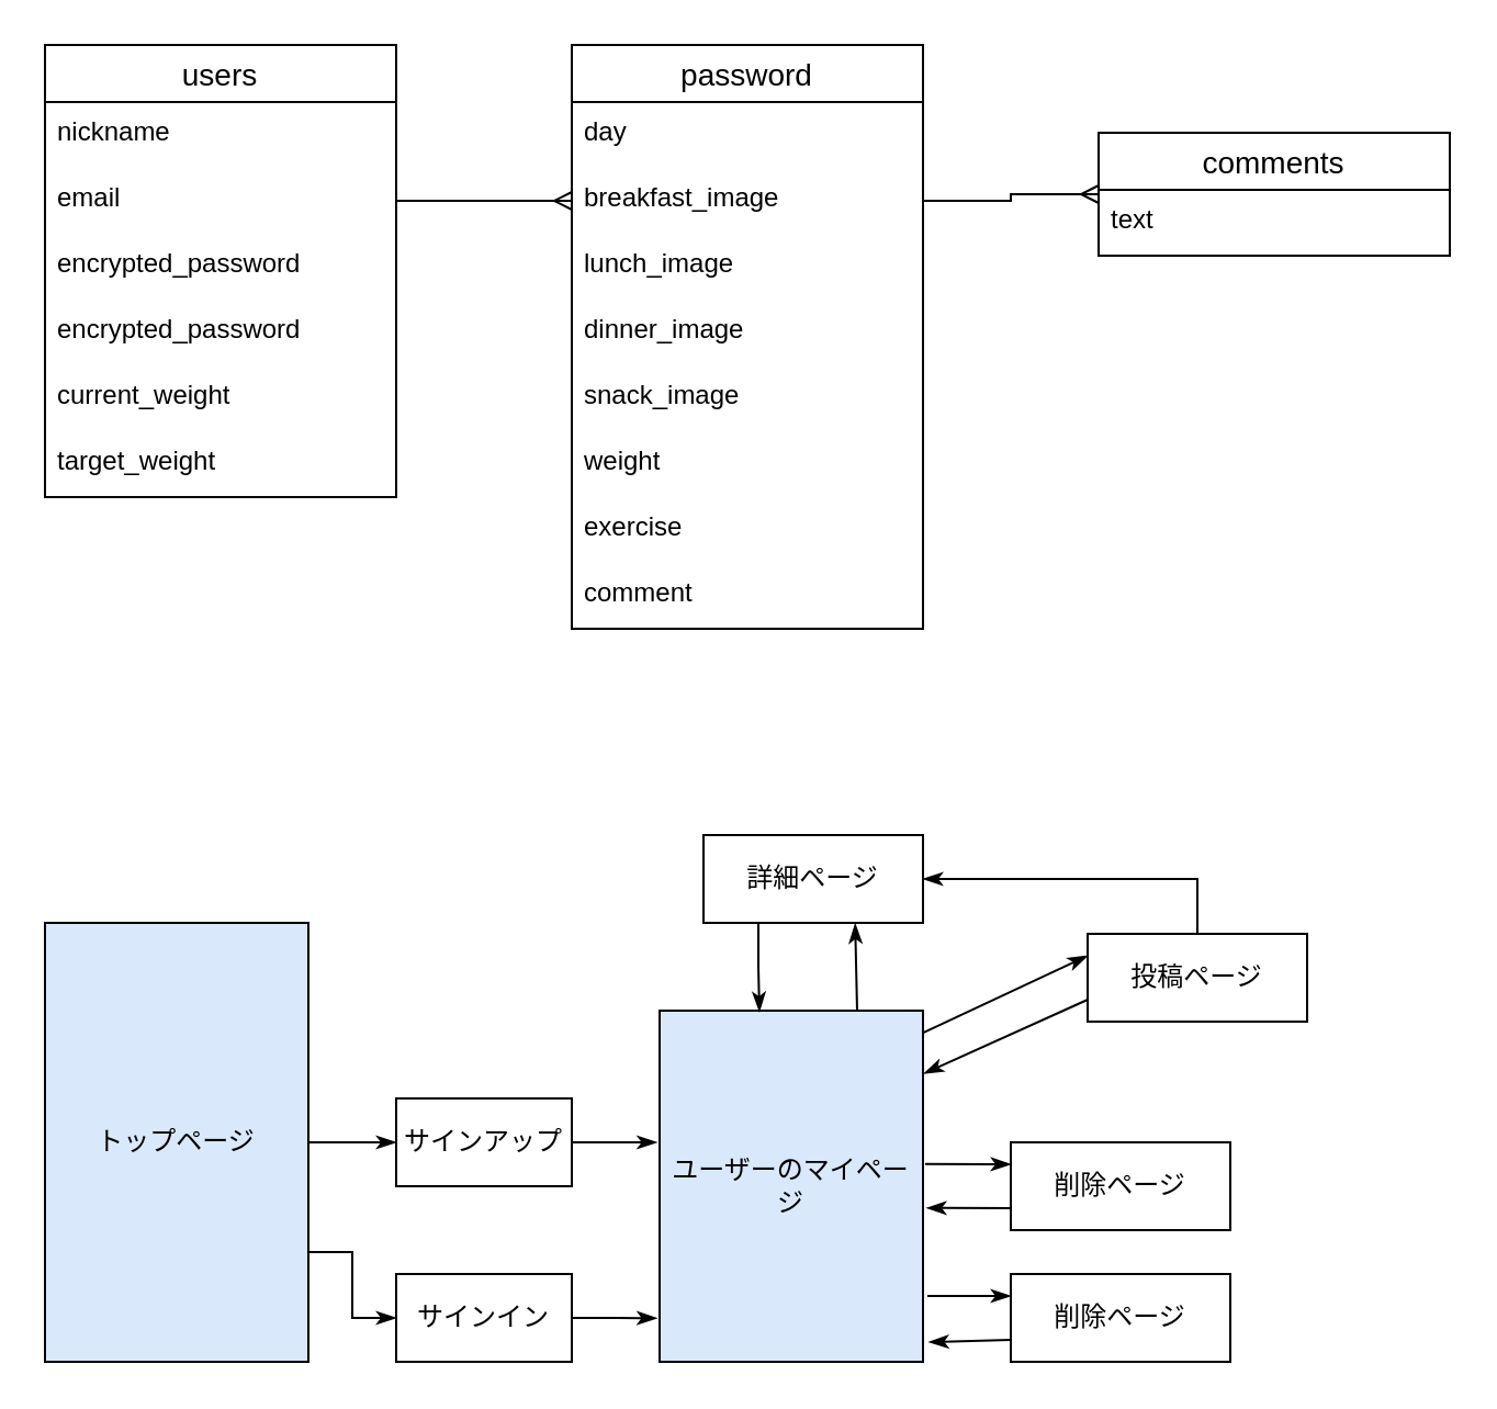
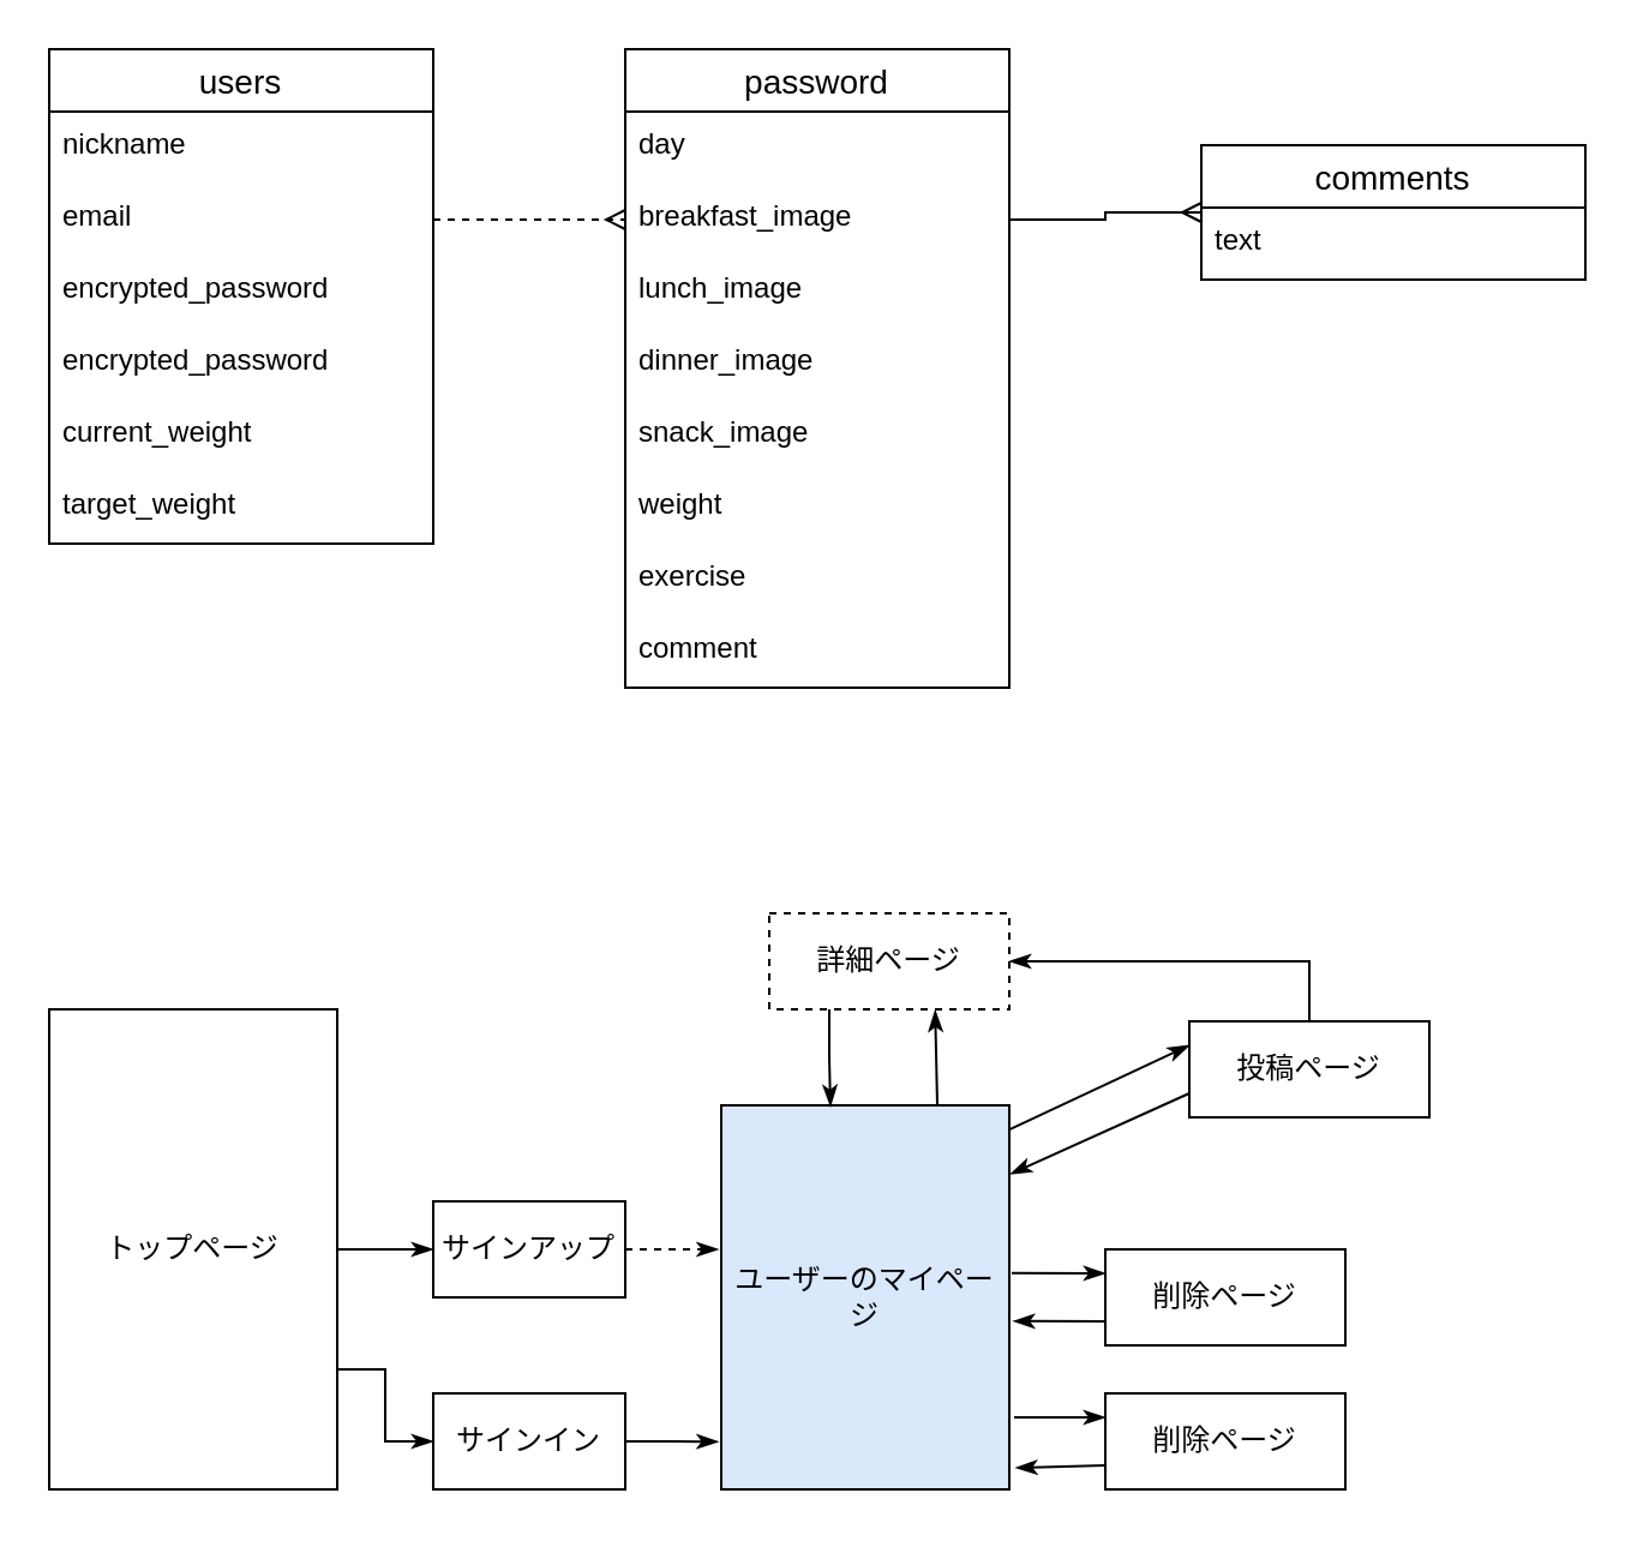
  <mxCell id="0" />
  <mxCell id="1" parent="0" />
  <mxCell id="2" value="users" style="swimlane;fontStyle=0;childLayout=stackLayout;horizontal=1;startSize=26;horizontalStack=0;resizeParent=1;resizeParentMax=0;resizeLast=0;collapsible=1;marginBottom=0;align=center;fontSize=14;" vertex="1" parent="1"><mxGeometry x="20" y="20" width="160" height="206" as="geometry" /></mxCell>
  <mxCell id="3" value="nickname" style="text;strokeColor=none;fillColor=none;spacingLeft=4;spacingRight=4;overflow=hidden;rotatable=0;points=[[0,0.5],[1,0.5]];portConstraint=eastwest;fontSize=12;" vertex="1" parent="2"><mxGeometry y="26" width="160" height="30" as="geometry" /></mxCell>
  <mxCell id="4" value="email" style="text;strokeColor=none;fillColor=none;spacingLeft=4;spacingRight=4;overflow=hidden;rotatable=0;points=[[0,0.5],[1,0.5]];portConstraint=eastwest;fontSize=12;" vertex="1" parent="2"><mxGeometry y="56" width="160" height="30" as="geometry" /></mxCell>
  <mxCell id="5" value="encrypted_password" style="text;strokeColor=none;fillColor=none;spacingLeft=4;spacingRight=4;overflow=hidden;rotatable=0;points=[[0,0.5],[1,0.5]];portConstraint=eastwest;fontSize=12;" vertex="1" parent="2"><mxGeometry y="86" width="160" height="30" as="geometry" /></mxCell>
  <mxCell id="6" value="encrypted_password" style="text;strokeColor=none;fillColor=none;spacingLeft=4;spacingRight=4;overflow=hidden;rotatable=0;points=[[0,0.5],[1,0.5]];portConstraint=eastwest;fontSize=12;" vertex="1" parent="2"><mxGeometry y="116" width="160" height="30" as="geometry" /></mxCell>
  <mxCell id="7" value="current_weight" style="text;strokeColor=none;fillColor=none;spacingLeft=4;spacingRight=4;overflow=hidden;rotatable=0;points=[[0,0.5],[1,0.5]];portConstraint=eastwest;fontSize=12;" vertex="1" parent="2"><mxGeometry y="146" width="160" height="30" as="geometry" /></mxCell>
  <mxCell id="8" value="target_weight" style="text;strokeColor=none;fillColor=none;spacingLeft=4;spacingRight=4;overflow=hidden;rotatable=0;points=[[0,0.5],[1,0.5]];portConstraint=eastwest;fontSize=12;" vertex="1" parent="2"><mxGeometry y="176" width="160" height="30" as="geometry" /></mxCell>
  <mxCell id="9" value="password" style="swimlane;fontStyle=0;childLayout=stackLayout;horizontal=1;startSize=26;horizontalStack=0;resizeParent=1;resizeParentMax=0;resizeLast=0;collapsible=1;marginBottom=0;align=center;fontSize=14;" vertex="1" parent="1"><mxGeometry x="260" y="20" width="160" height="266" as="geometry" /></mxCell>
  <mxCell id="10" value="day" style="text;strokeColor=none;fillColor=none;spacingLeft=4;spacingRight=4;overflow=hidden;rotatable=0;points=[[0,0.5],[1,0.5]];portConstraint=eastwest;fontSize=12;" vertex="1" parent="9"><mxGeometry y="26" width="160" height="30" as="geometry" /></mxCell>
  <mxCell id="11" value="breakfast_image" style="text;strokeColor=none;fillColor=none;spacingLeft=4;spacingRight=4;overflow=hidden;rotatable=0;points=[[0,0.5],[1,0.5]];portConstraint=eastwest;fontSize=12;" vertex="1" parent="9"><mxGeometry y="56" width="160" height="30" as="geometry" /></mxCell>
  <mxCell id="12" value="lunch_image" style="text;strokeColor=none;fillColor=none;spacingLeft=4;spacingRight=4;overflow=hidden;rotatable=0;points=[[0,0.5],[1,0.5]];portConstraint=eastwest;fontSize=12;" vertex="1" parent="9"><mxGeometry y="86" width="160" height="30" as="geometry" /></mxCell>
  <mxCell id="13" value="dinner_image" style="text;strokeColor=none;fillColor=none;spacingLeft=4;spacingRight=4;overflow=hidden;rotatable=0;points=[[0,0.5],[1,0.5]];portConstraint=eastwest;fontSize=12;" vertex="1" parent="9"><mxGeometry y="116" width="160" height="30" as="geometry" /></mxCell>
  <mxCell id="14" value="snack_image" style="text;strokeColor=none;fillColor=none;spacingLeft=4;spacingRight=4;overflow=hidden;rotatable=0;points=[[0,0.5],[1,0.5]];portConstraint=eastwest;fontSize=12;" vertex="1" parent="9"><mxGeometry y="146" width="160" height="30" as="geometry" /></mxCell>
  <mxCell id="15" value="weight" style="text;strokeColor=none;fillColor=none;spacingLeft=4;spacingRight=4;overflow=hidden;rotatable=0;points=[[0,0.5],[1,0.5]];portConstraint=eastwest;fontSize=12;" vertex="1" parent="9"><mxGeometry y="176" width="160" height="30" as="geometry" /></mxCell>
  <mxCell id="16" value="exercise" style="text;strokeColor=none;fillColor=none;spacingLeft=4;spacingRight=4;overflow=hidden;rotatable=0;points=[[0,0.5],[1,0.5]];portConstraint=eastwest;fontSize=12;" vertex="1" parent="9"><mxGeometry y="206" width="160" height="30" as="geometry" /></mxCell>
  <mxCell id="17" style="edgeStyle=orthogonalEdgeStyle;rounded=0;orthogonalLoop=1;jettySize=auto;html=1;exitX=0;exitY=0.5;exitDx=0;exitDy=0;strokeColor=none;endArrow=ERmany;endFill=0;" edge="1" parent="9" source="18"><mxGeometry relative="1" as="geometry"><mxPoint x="-80" y="71" as="targetPoint" /></mxGeometry></mxCell>
  <mxCell id="18" value="comment" style="text;strokeColor=none;fillColor=none;spacingLeft=4;spacingRight=4;overflow=hidden;rotatable=0;points=[[0,0.5],[1,0.5]];portConstraint=eastwest;fontSize=12;" vertex="1" parent="9"><mxGeometry y="236" width="160" height="30" as="geometry" /></mxCell>
  <mxCell id="19" value="comments" style="swimlane;fontStyle=0;childLayout=stackLayout;horizontal=1;startSize=26;horizontalStack=0;resizeParent=1;resizeParentMax=0;resizeLast=0;collapsible=1;marginBottom=0;align=center;fontSize=14;" vertex="1" parent="1"><mxGeometry x="500" y="60" width="160" height="56" as="geometry" /></mxCell>
  <mxCell id="20" value="text" style="text;strokeColor=none;fillColor=none;spacingLeft=4;spacingRight=4;overflow=hidden;rotatable=0;points=[[0,0.5],[1,0.5]];portConstraint=eastwest;fontSize=12;" vertex="1" parent="19"><mxGeometry y="26" width="160" height="30" as="geometry" /></mxCell>
- <mxCell id="21" style="edgeStyle=orthogonalEdgeStyle;rounded=0;orthogonalLoop=1;jettySize=auto;html=1;exitX=1;exitY=0.5;exitDx=0;exitDy=0;endArrow=ERmany;endFill=0;entryX=0;entryY=0.5;entryDx=0;entryDy=0;" edge="1" parent="1" source="4" target="11"><mxGeometry relative="1" as="geometry"><mxPoint x="420" y="241" as="targetPoint" /></mxGeometry></mxCell>
+ <mxCell id="21" style="edgeStyle=orthogonalEdgeStyle;rounded=0;orthogonalLoop=1;jettySize=auto;html=1;exitX=1;exitY=0.5;exitDx=0;exitDy=0;endArrow=ERmany;endFill=0;entryX=0;entryY=0.5;entryDx=0;entryDy=0;dashed=1;" edge="1" parent="1" source="4" target="11"><mxGeometry relative="1" as="geometry"><mxPoint x="420" y="241" as="targetPoint" /></mxGeometry></mxCell>
  <mxCell id="22" style="edgeStyle=orthogonalEdgeStyle;rounded=0;orthogonalLoop=1;jettySize=auto;html=1;exitX=1;exitY=0.75;exitDx=0;exitDy=0;entryX=0;entryY=0.5;entryDx=0;entryDy=0;endArrow=classicThin;endFill=1;" edge="1" parent="1" source="24" target="38"><mxGeometry relative="1" as="geometry" /></mxCell>
  <mxCell id="23" style="edgeStyle=orthogonalEdgeStyle;rounded=0;orthogonalLoop=1;jettySize=auto;html=1;entryX=0;entryY=0.5;entryDx=0;entryDy=0;endArrow=classicThin;endFill=1;" edge="1" parent="1" source="24" target="40"><mxGeometry relative="1" as="geometry" /></mxCell>
- <mxCell id="24" value="トップページ" style="whiteSpace=wrap;html=1;align=center;fillColor=#dae8fc;" vertex="1" parent="1"><mxGeometry x="20" y="420" width="120" height="200" as="geometry" /></mxCell>
+ <mxCell id="24" value="トップページ" style="whiteSpace=wrap;html=1;align=center;" vertex="1" parent="1"><mxGeometry x="20" y="420" width="120" height="200" as="geometry" /></mxCell>
  <mxCell id="25" style="edgeStyle=none;rounded=0;orthogonalLoop=1;jettySize=auto;html=1;exitX=0;exitY=0.75;exitDx=0;exitDy=0;entryX=1.022;entryY=0.944;entryDx=0;entryDy=0;entryPerimeter=0;endArrow=classicThin;endFill=1;" edge="1" parent="1" source="26" target="36"><mxGeometry relative="1" as="geometry" /></mxCell>
  <mxCell id="26" value="削除ページ" style="whiteSpace=wrap;html=1;align=center;" vertex="1" parent="1"><mxGeometry x="460" y="580" width="100" height="40" as="geometry" /></mxCell>
  <mxCell id="27" style="edgeStyle=none;rounded=0;orthogonalLoop=1;jettySize=auto;html=1;exitX=0;exitY=0.75;exitDx=0;exitDy=0;entryX=1.013;entryY=0.562;entryDx=0;entryDy=0;entryPerimeter=0;endArrow=classicThin;endFill=1;" edge="1" parent="1" source="28" target="36"><mxGeometry relative="1" as="geometry" /></mxCell>
  <mxCell id="28" value="削除ページ" style="whiteSpace=wrap;html=1;align=center;" vertex="1" parent="1"><mxGeometry x="460" y="520" width="100" height="40" as="geometry" /></mxCell>
  <mxCell id="29" style="edgeStyle=orthogonalEdgeStyle;rounded=0;orthogonalLoop=1;jettySize=auto;html=1;exitX=0.5;exitY=0;exitDx=0;exitDy=0;entryX=1;entryY=0.5;entryDx=0;entryDy=0;endArrow=classicThin;endFill=1;" edge="1" parent="1" source="31" target="43"><mxGeometry relative="1" as="geometry" /></mxCell>
  <mxCell id="30" style="edgeStyle=none;rounded=0;orthogonalLoop=1;jettySize=auto;html=1;entryX=1.003;entryY=0.179;entryDx=0;entryDy=0;entryPerimeter=0;endArrow=classicThin;endFill=1;exitX=0;exitY=0.75;exitDx=0;exitDy=0;" edge="1" parent="1" source="31" target="36"><mxGeometry relative="1" as="geometry" /></mxCell>
  <mxCell id="31" value="投稿ページ" style="whiteSpace=wrap;html=1;align=center;" vertex="1" parent="1"><mxGeometry x="495" y="425" width="100" height="40" as="geometry" /></mxCell>
  <mxCell id="32" style="edgeStyle=orthogonalEdgeStyle;rounded=0;orthogonalLoop=1;jettySize=auto;html=1;exitX=0.75;exitY=0;exitDx=0;exitDy=0;entryX=0.691;entryY=1.008;entryDx=0;entryDy=0;entryPerimeter=0;endArrow=classicThin;endFill=1;" edge="1" parent="1" source="36" target="43"><mxGeometry relative="1" as="geometry" /></mxCell>
  <mxCell id="33" style="rounded=0;orthogonalLoop=1;jettySize=auto;html=1;entryX=0;entryY=0.25;entryDx=0;entryDy=0;endArrow=classicThin;endFill=1;" edge="1" parent="1" target="26"><mxGeometry relative="1" as="geometry"><mxPoint x="422" y="590" as="sourcePoint" /></mxGeometry></mxCell>
  <mxCell id="34" style="edgeStyle=none;rounded=0;orthogonalLoop=1;jettySize=auto;html=1;entryX=0;entryY=0.25;entryDx=0;entryDy=0;endArrow=classicThin;endFill=1;exitX=1.003;exitY=0.062;exitDx=0;exitDy=0;exitPerimeter=0;" edge="1" parent="1" source="36" target="31"><mxGeometry relative="1" as="geometry"><mxPoint x="440" y="470" as="sourcePoint" /></mxGeometry></mxCell>
  <mxCell id="35" style="edgeStyle=none;rounded=0;orthogonalLoop=1;jettySize=auto;html=1;exitX=1.008;exitY=0.437;exitDx=0;exitDy=0;entryX=0;entryY=0.25;entryDx=0;entryDy=0;endArrow=classicThin;endFill=1;exitPerimeter=0;" edge="1" parent="1" source="36" target="28"><mxGeometry relative="1" as="geometry" /></mxCell>
  <mxCell id="36" value="ユーザーのマイページ" style="whiteSpace=wrap;html=1;align=center;fillColor=#dae8fc;" vertex="1" parent="1"><mxGeometry x="300" y="460" width="120" height="160" as="geometry" /></mxCell>
  <mxCell id="37" style="edgeStyle=orthogonalEdgeStyle;rounded=0;orthogonalLoop=1;jettySize=auto;html=1;entryX=-0.01;entryY=0.876;entryDx=0;entryDy=0;entryPerimeter=0;endArrow=classicThin;endFill=1;" edge="1" parent="1" source="38" target="36"><mxGeometry relative="1" as="geometry" /></mxCell>
  <mxCell id="38" value="サインイン" style="whiteSpace=wrap;html=1;align=center;" vertex="1" parent="1"><mxGeometry x="180" y="580" width="80" height="40" as="geometry" /></mxCell>
- <mxCell id="39" style="edgeStyle=orthogonalEdgeStyle;rounded=0;orthogonalLoop=1;jettySize=auto;html=1;exitX=1;exitY=0.5;exitDx=0;exitDy=0;entryX=-0.01;entryY=0.371;entryDx=0;entryDy=0;entryPerimeter=0;endArrow=classicThin;endFill=1;" edge="1" parent="1" source="40" target="36"><mxGeometry relative="1" as="geometry" /></mxCell>
+ <mxCell id="39" style="edgeStyle=orthogonalEdgeStyle;rounded=0;orthogonalLoop=1;jettySize=auto;html=1;exitX=1;exitY=0.5;exitDx=0;exitDy=0;entryX=-0.01;entryY=0.371;entryDx=0;entryDy=0;entryPerimeter=0;endArrow=classicThin;endFill=1;dashed=1;" edge="1" parent="1" source="40" target="36"><mxGeometry relative="1" as="geometry" /></mxCell>
  <mxCell id="40" value="サインアップ" style="whiteSpace=wrap;html=1;align=center;" vertex="1" parent="1"><mxGeometry x="180" y="500" width="80" height="40" as="geometry" /></mxCell>
  <mxCell id="41" style="edgeStyle=orthogonalEdgeStyle;rounded=0;orthogonalLoop=1;jettySize=auto;html=1;entryX=0;entryY=0.5;entryDx=0;entryDy=0;endArrow=ERmany;endFill=0;" edge="1" parent="1" source="11" target="19"><mxGeometry relative="1" as="geometry" /></mxCell>
  <mxCell id="42" style="edgeStyle=orthogonalEdgeStyle;rounded=0;orthogonalLoop=1;jettySize=auto;html=1;exitX=0.25;exitY=1;exitDx=0;exitDy=0;entryX=0.379;entryY=0.003;entryDx=0;entryDy=0;entryPerimeter=0;endArrow=classicThin;endFill=1;" edge="1" parent="1" source="43" target="36"><mxGeometry relative="1" as="geometry" /></mxCell>
- <mxCell id="43" value="詳細ページ" style="whiteSpace=wrap;html=1;align=center;" vertex="1" parent="1"><mxGeometry x="320" y="380" width="100" height="40" as="geometry" /></mxCell>
+ <mxCell id="43" value="詳細ページ" style="whiteSpace=wrap;html=1;align=center;dashed=1;" vertex="1" parent="1"><mxGeometry x="320" y="380" width="100" height="40" as="geometry" /></mxCell>
